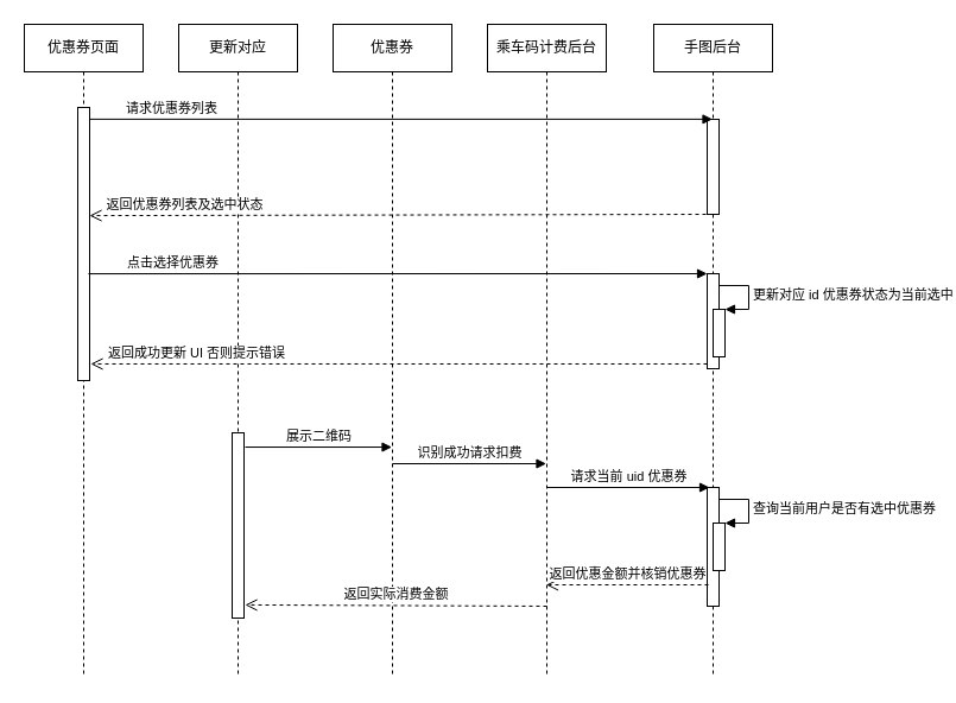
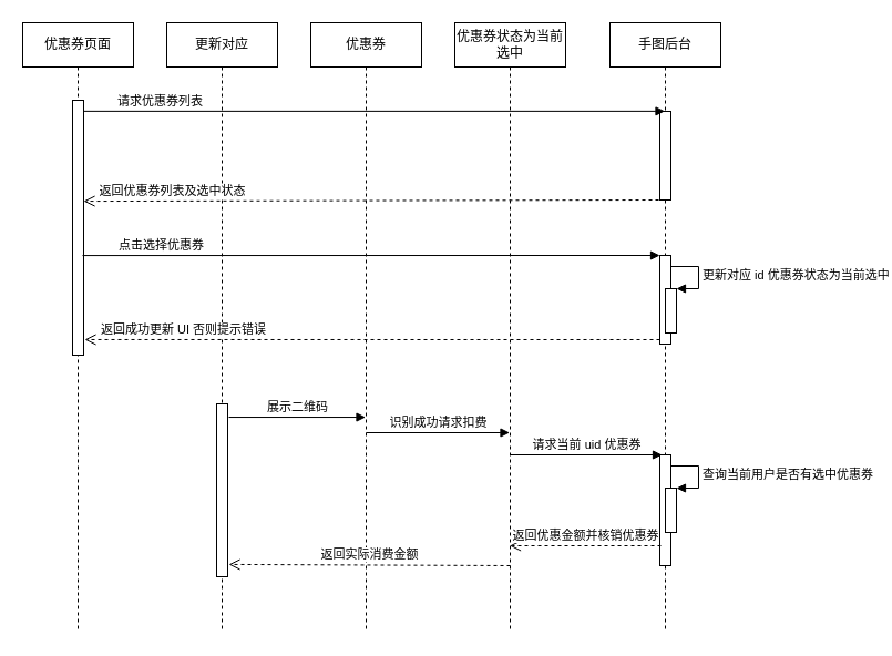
  <mxCell id="0" />
  <mxCell id="1" parent="0" />
  <mxCell id="2" value="优惠券页面" style="shape=umlLifeline;perimeter=lifelinePerimeter;whiteSpace=wrap;html=1;container=1;collapsible=0;recursiveResize=0;outlineConnect=0;" vertex="1" parent="1"><mxGeometry x="20" y="20" width="100" height="550" as="geometry" /></mxCell>
  <mxCell id="3" value="" style="html=1;points=[];perimeter=orthogonalPerimeter;" vertex="1" parent="2"><mxGeometry x="45" y="70" width="10" height="230" as="geometry" /></mxCell>
  <mxCell id="4" value="更新对应" style="shape=umlLifeline;perimeter=lifelinePerimeter;whiteSpace=wrap;html=1;container=1;collapsible=0;recursiveResize=0;outlineConnect=0;" vertex="1" parent="1"><mxGeometry x="150" y="20" width="100" height="550" as="geometry" /></mxCell>
  <mxCell id="5" value="" style="html=1;points=[];perimeter=orthogonalPerimeter;" vertex="1" parent="4"><mxGeometry x="45" y="344" width="10" height="156" as="geometry" /></mxCell>
- <mxCell id="6" value="乘车码计费后台" style="shape=umlLifeline;perimeter=lifelinePerimeter;whiteSpace=wrap;html=1;container=1;collapsible=0;recursiveResize=0;outlineConnect=0;" vertex="1" parent="1"><mxGeometry x="410" y="20" width="100" height="550" as="geometry" /></mxCell>
+ <mxCell id="6" value="优惠券状态为当前选中" style="shape=umlLifeline;perimeter=lifelinePerimeter;whiteSpace=wrap;html=1;container=1;collapsible=0;recursiveResize=0;outlineConnect=0;" vertex="1" parent="1"><mxGeometry x="410" y="20" width="100" height="550" as="geometry" /></mxCell>
  <mxCell id="7" value="请求当前 uid 优惠券" style="html=1;verticalAlign=bottom;endArrow=block;entryX=0.2;entryY=0;entryDx=0;entryDy=0;entryPerimeter=0;" edge="1" parent="6" target="11"><mxGeometry width="80" relative="1" as="geometry"><mxPoint x="50" y="390" as="sourcePoint" /><mxPoint x="180" y="390" as="targetPoint" /></mxGeometry></mxCell>
  <mxCell id="8" value="手图后台" style="shape=umlLifeline;perimeter=lifelinePerimeter;whiteSpace=wrap;html=1;container=1;collapsible=0;recursiveResize=0;outlineConnect=0;" vertex="1" parent="1"><mxGeometry x="550" y="20" width="100" height="550" as="geometry" /></mxCell>
  <mxCell id="9" value="" style="html=1;points=[];perimeter=orthogonalPerimeter;" vertex="1" parent="8"><mxGeometry x="45" y="80" width="10" height="80" as="geometry" /></mxCell>
  <mxCell id="10" value="" style="html=1;points=[];perimeter=orthogonalPerimeter;" vertex="1" parent="8"><mxGeometry x="45" y="210" width="10" height="80" as="geometry" /></mxCell>
  <mxCell id="11" value="" style="html=1;points=[];perimeter=orthogonalPerimeter;" vertex="1" parent="8"><mxGeometry x="45" y="390" width="10" height="100" as="geometry" /></mxCell>
  <mxCell id="12" value="优惠券" style="shape=umlLifeline;perimeter=lifelinePerimeter;whiteSpace=wrap;html=1;container=1;collapsible=0;recursiveResize=0;outlineConnect=0;" vertex="1" parent="1"><mxGeometry x="280" y="20" width="100" height="550" as="geometry" /></mxCell>
  <mxCell id="13" value="识别成功请求扣费" style="html=1;verticalAlign=bottom;endArrow=block;" edge="1" parent="12" target="6"><mxGeometry width="80" relative="1" as="geometry"><mxPoint x="50" y="370" as="sourcePoint" /><mxPoint x="130" y="370" as="targetPoint" /></mxGeometry></mxCell>
  <mxCell id="14" value="返回实际消费金额" style="html=1;verticalAlign=bottom;endArrow=open;dashed=1;endSize=8;entryX=1.1;entryY=0.929;entryDx=0;entryDy=0;entryPerimeter=0;" edge="1" parent="12" target="5"><mxGeometry relative="1" as="geometry"><mxPoint x="180" y="490" as="sourcePoint" /><mxPoint x="-70" y="490" as="targetPoint" /></mxGeometry></mxCell>
  <mxCell id="15" value="请求优惠券列表" style="html=1;verticalAlign=bottom;endArrow=block;exitX=1;exitY=0.043;exitDx=0;exitDy=0;exitPerimeter=0;" edge="1" parent="1" source="3" target="8"><mxGeometry x="-0.736" width="80" relative="1" as="geometry"><mxPoint x="90" y="99" as="sourcePoint" /><mxPoint x="580" y="100" as="targetPoint" /><mxPoint as="offset" /></mxGeometry></mxCell>
  <mxCell id="16" value="返回优惠券列表及选中状态" style="html=1;verticalAlign=bottom;endArrow=open;dashed=1;endSize=8;entryX=1;entryY=0.396;entryDx=0;entryDy=0;entryPerimeter=0;" edge="1" parent="1" target="3"><mxGeometry x="0.697" relative="1" as="geometry"><mxPoint x="600" y="180" as="sourcePoint" /><mxPoint x="80" y="180" as="targetPoint" /><mxPoint as="offset" /></mxGeometry></mxCell>
  <mxCell id="17" value="点击选择优惠券" style="html=1;verticalAlign=bottom;endArrow=block;entryX=0;entryY=0;exitX=0.9;exitY=0.609;exitDx=0;exitDy=0;exitPerimeter=0;" edge="1" target="10" parent="1" source="3"><mxGeometry x="-0.732" relative="1" as="geometry"><mxPoint x="80" y="230" as="sourcePoint" /><mxPoint x="1" as="offset" /></mxGeometry></mxCell>
  <mxCell id="18" value="返回成功更新 UI 否则提示错误" style="html=1;verticalAlign=bottom;endArrow=open;dashed=1;endSize=8;exitX=0;exitY=0.95;entryX=1.1;entryY=0.939;entryDx=0;entryDy=0;entryPerimeter=0;" edge="1" source="10" parent="1" target="3"><mxGeometry x="0.656" relative="1" as="geometry"><mxPoint x="80" y="306" as="targetPoint" /><mxPoint as="offset" /></mxGeometry></mxCell>
  <mxCell id="19" value="" style="html=1;points=[];perimeter=orthogonalPerimeter;" vertex="1" parent="1"><mxGeometry x="600" y="260" width="10" height="40" as="geometry" /></mxCell>
  <mxCell id="20" value="更新对应 id 优惠券状态为当前选中" style="edgeStyle=orthogonalEdgeStyle;html=1;align=left;spacingLeft=2;endArrow=block;rounded=0;entryX=1;entryY=0;" edge="1" target="19" parent="1"><mxGeometry relative="1" as="geometry"><mxPoint x="605" y="240" as="sourcePoint" /><Array as="points"><mxPoint x="630" y="240" /></Array></mxGeometry></mxCell>
  <mxCell id="21" value="展示二维码" style="html=1;verticalAlign=bottom;endArrow=block;exitX=1.1;exitY=0.263;exitDx=0;exitDy=0;exitPerimeter=0;" edge="1" parent="1"><mxGeometry width="80" relative="1" as="geometry"><mxPoint x="206" y="376.04" as="sourcePoint" /><mxPoint x="329.5" y="376.04" as="targetPoint" /></mxGeometry></mxCell>
  <mxCell id="22" value="" style="html=1;points=[];perimeter=orthogonalPerimeter;" vertex="1" parent="1"><mxGeometry x="600" y="440" width="10" height="40" as="geometry" /></mxCell>
  <mxCell id="23" value="查询当前用户是否有选中优惠券" style="edgeStyle=orthogonalEdgeStyle;html=1;align=left;spacingLeft=2;endArrow=block;rounded=0;entryX=1;entryY=0;" edge="1" target="22" parent="1"><mxGeometry relative="1" as="geometry"><mxPoint x="605" y="420" as="sourcePoint" /><Array as="points"><mxPoint x="630" y="420" /></Array></mxGeometry></mxCell>
  <mxCell id="24" value="返回优惠金额并核销优惠券" style="html=1;verticalAlign=bottom;endArrow=open;dashed=1;endSize=8;exitX=0.1;exitY=0.82;exitDx=0;exitDy=0;exitPerimeter=0;" edge="1" parent="1" source="11" target="6"><mxGeometry relative="1" as="geometry"><mxPoint x="590" y="493" as="sourcePoint" /><mxPoint x="510" y="493" as="targetPoint" /></mxGeometry></mxCell>
